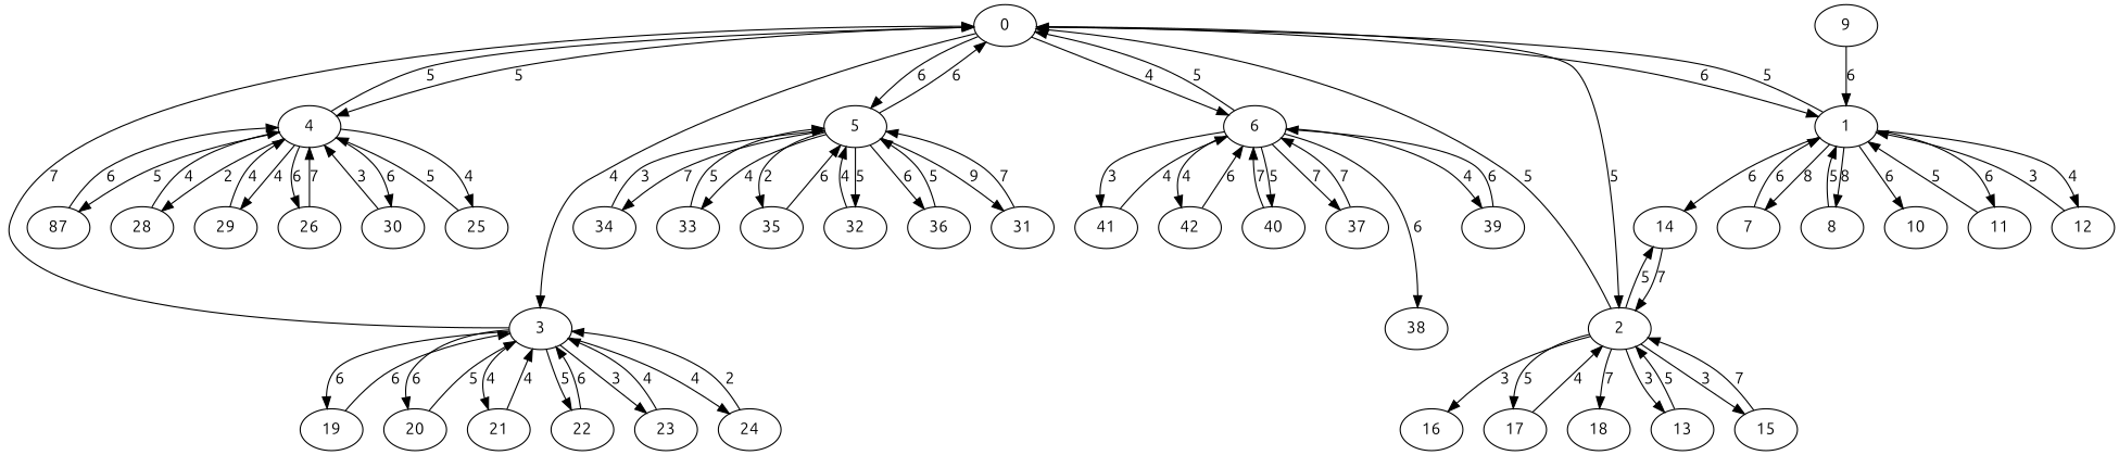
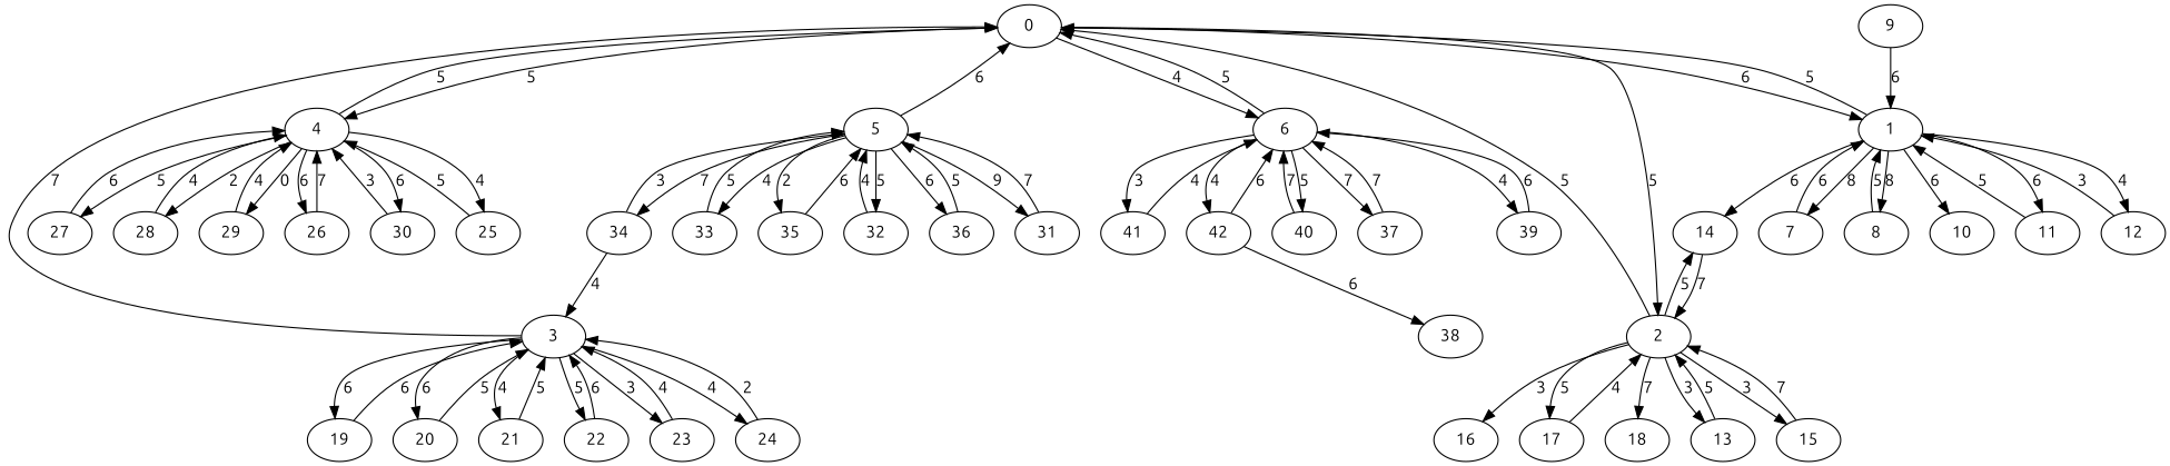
  strict digraph {
    fontname=Ubuntu
    node [fontname=Ubuntu]
    edge [fontname=Ubuntu]
    0
    1
    2
    3
    4
    5
    6
    7
    8
    10
    11
    12
    14
    13
    15
    16
    17
    18
    19
    20
    21
    22
    23
    24
    25
    26
-   27 [label=87]
+   27
    28
    29
    30
    31
    32
    33
    34
    35
    36
    37
    38
    39
    40
    41
    42
    9
    0 -> 1 [label=6]
    0 -> 2 [label=5]
-   0 -> 3 [label=4]
+   34 -> 3 [label=4]
    0 -> 4 [label=5]
-   0 -> 5 [label=6]
    0 -> 6 [label=4]
    1 -> 0 [label=5]
    1 -> 7 [label=8]
    1 -> 8 [label=8]
    1 -> 10 [label=6]
    1 -> 11 [label=6]
    1 -> 12 [label=4]
    1 -> 14 [label=6]
    2 -> 0 [label=5]
    2 -> 14 [label=5]
    2 -> 13 [label=3]
    2 -> 15 [label=3]
    2 -> 16 [label=3]
    2 -> 17 [label=5]
    2 -> 18 [label=7]
    3 -> 0 [label=7]
    3 -> 19 [label=6]
    3 -> 20 [label=6]
    3 -> 21 [label=4]
    3 -> 22 [label=5]
    3 -> 23 [label=3]
    3 -> 24 [label=4]
    4 -> 0 [label=5]
    4 -> 25 [label=4]
    4 -> 26 [label=6]
    4 -> 27 [label=5]
    4 -> 28 [label=2]
-   4 -> 29 [label=4]
+   4 -> 29 [label=0]
    4 -> 30 [label=6]
    5 -> 0 [label=6]
    5 -> 31 [label=9]
    5 -> 32 [label=5]
    5 -> 33 [label=4]
    5 -> 34 [label=7]
    5 -> 35 [label=2]
    5 -> 36 [label=6]
    6 -> 0 [label=5]
    6 -> 37 [label=7]
-   6 -> 38 [label=6]
+   42 -> 38 [label=6]
    6 -> 39 [label=4]
    6 -> 40 [label=5]
    6 -> 41 [label=3]
    6 -> 42 [label=4]
    7 -> 1 [label=6]
    8 -> 1 [label=5]
    11 -> 1 [label=5]
    12 -> 1 [label=3]
    14 -> 2 [label=7]
    13 -> 2 [label=5]
    15 -> 2 [label=7]
    17 -> 2 [label=4]
    19 -> 3 [label=6]
    20 -> 3 [label=5]
-   21 -> 3 [label=4]
+   21 -> 3 [label=5]
    22 -> 3 [label=6]
    23 -> 3 [label=4]
    24 -> 3 [label=2]
    25 -> 4 [label=5]
    26 -> 4 [label=7]
    27 -> 4 [label=6]
    28 -> 4 [label=4]
    29 -> 4 [label=4]
    30 -> 4 [label=3]
    31 -> 5 [label=7]
    32 -> 5 [label=4]
    33 -> 5 [label=5]
    34 -> 5 [label=3]
    35 -> 5 [label=6]
    36 -> 5 [label=5]
    37 -> 6 [label=7]
    39 -> 6 [label=6]
    40 -> 6 [label=7]
    41 -> 6 [label=4]
    42 -> 6 [label=6]
    9 -> 1 [label=6]
  }
